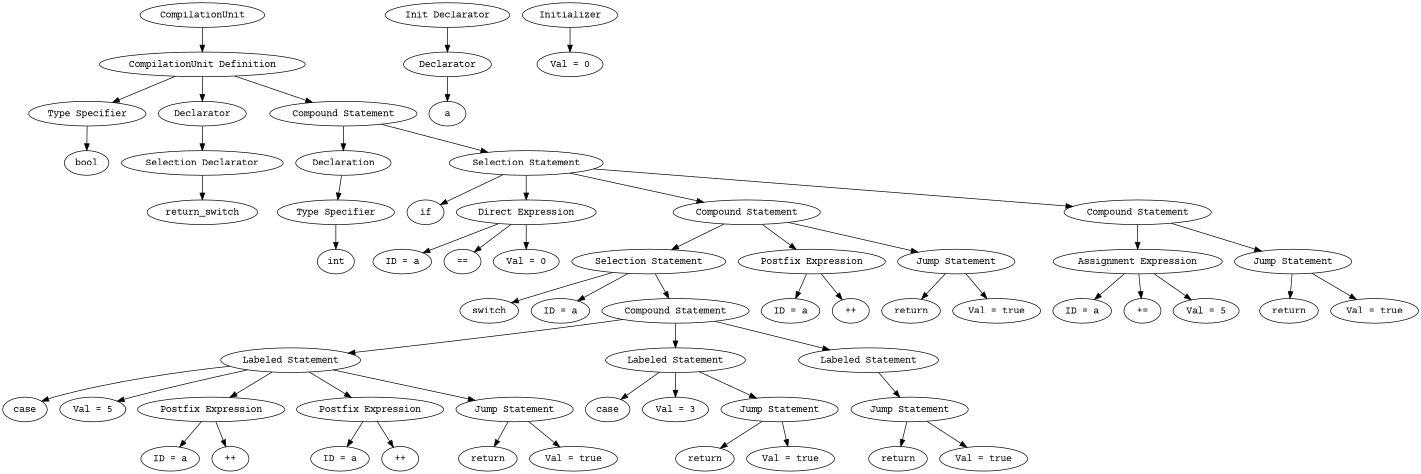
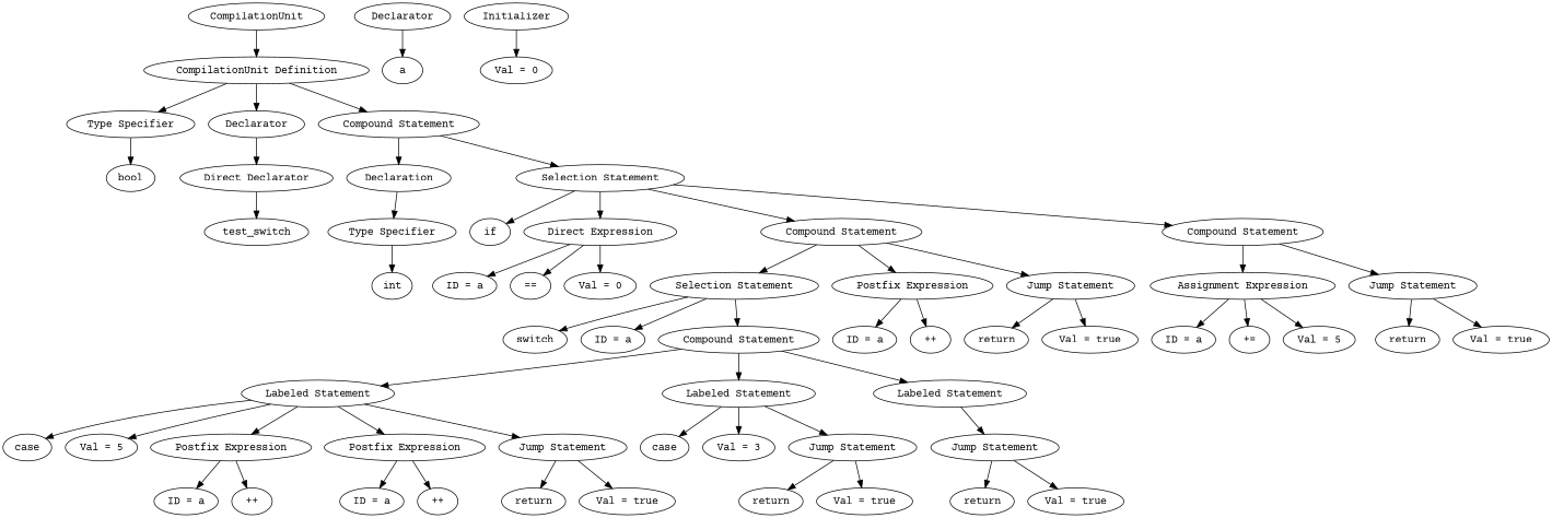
  digraph {
    fontname="Courier Prime"
    node [fontname="Courier Prime"]
    edge [fontname="Courier Prime"]
    n1 [label=CompilationUnit]
    n2 [label="CompilationUnit Definition"]
    n3 [label="Type Specifier"]
    n4 [label=Declarator]
    n5 [label="Compound Statement"]
    n6 [label=bool]
-   n7 [label="Selection Declarator"]
+   n7 [label="Direct Declarator"]
    n8 [label=Declaration]
    n9 [label="Selection Statement"]
-   n10 [label=return_switch]
+   n10 [label=test_switch]
    n11 [label="Type Specifier"]
    n12 [label=if]
    n13 [label="Direct Expression"]
    n14 [label="Compound Statement"]
    n15 [label="Compound Statement"]
    n16 [label=int]
-   n17 [label="Init Declarator"]
    n18 [label=Declarator]
    n19 [label=a]
    n20 [label=Initializer]
    n21 [label="Val = 0"]
    n22 [label="ID = a"]
    n23 [label="=="]
    n24 [label="Val = 0"]
    n25 [label="Selection Statement"]
    n26 [label="Postfix Expression"]
    n27 [label="Jump Statement"]
    n28 [label="Assignment Expression"]
    n29 [label="Jump Statement"]
    n30 [label=switch]
    n31 [label="ID = a"]
    n32 [label="Compound Statement"]
    n33 [label="ID = a"]
    n34 [label="++"]
    n35 [label=return]
    n36 [label="Val = true"]
    n37 [label="Labeled Statement"]
    n38 [label="Labeled Statement"]
    n39 [label="Labeled Statement"]
    n40 [label=case]
    n41 [label="Val = 5"]
    n42 [label="Postfix Expression"]
    n43 [label="Postfix Expression"]
    n44 [label="Jump Statement"]
    n45 [label=case]
    n46 [label="Val = 3"]
    n47 [label="Jump Statement"]
    n48 [label="Jump Statement"]
    n49 [label="ID = a"]
    n50 [label="++"]
    n51 [label="ID = a"]
    n52 [label="++"]
    n53 [label=return]
    n54 [label="Val = true"]
    n55 [label=return]
    n56 [label="Val = true"]
    n57 [label=return]
    n58 [label="Val = true"]
    n59 [label="ID = a"]
    n60 [label="+="]
    n61 [label="Val = 5"]
    n62 [label=return]
    n63 [label="Val = true"]
    n1 -> n2
    n2 -> n3
    n2 -> n4
    n2 -> n5
    n3 -> n6
    n4 -> n7
    n5 -> n8
    n5 -> n9
    n7 -> n10
    n8 -> n11
    n9 -> n12
    n9 -> n13
    n9 -> n14
    n9 -> n15
    n11 -> n16
    n13 -> n22
    n13 -> n23
    n13 -> n24
    n14 -> n25
    n14 -> n26
    n14 -> n27
    n15 -> n28
    n15 -> n29
-   n17 -> n18
    n18 -> n19
    n20 -> n21
    n25 -> n30
    n25 -> n31
    n25 -> n32
    n26 -> n33
    n26 -> n34
    n27 -> n35
    n27 -> n36
    n28 -> n59
    n28 -> n60
    n28 -> n61
    n29 -> n62
    n29 -> n63
    n32 -> n37
    n32 -> n38
    n32 -> n39
    n37 -> n40
    n37 -> n41
    n37 -> n42
    n37 -> n43
    n37 -> n44
    n38 -> n45
    n38 -> n46
    n38 -> n47
    n39 -> n48
    n42 -> n49
    n42 -> n50
    n43 -> n51
    n43 -> n52
    n44 -> n53
    n44 -> n54
    n47 -> n55
    n47 -> n56
    n48 -> n57
    n48 -> n58
  }
